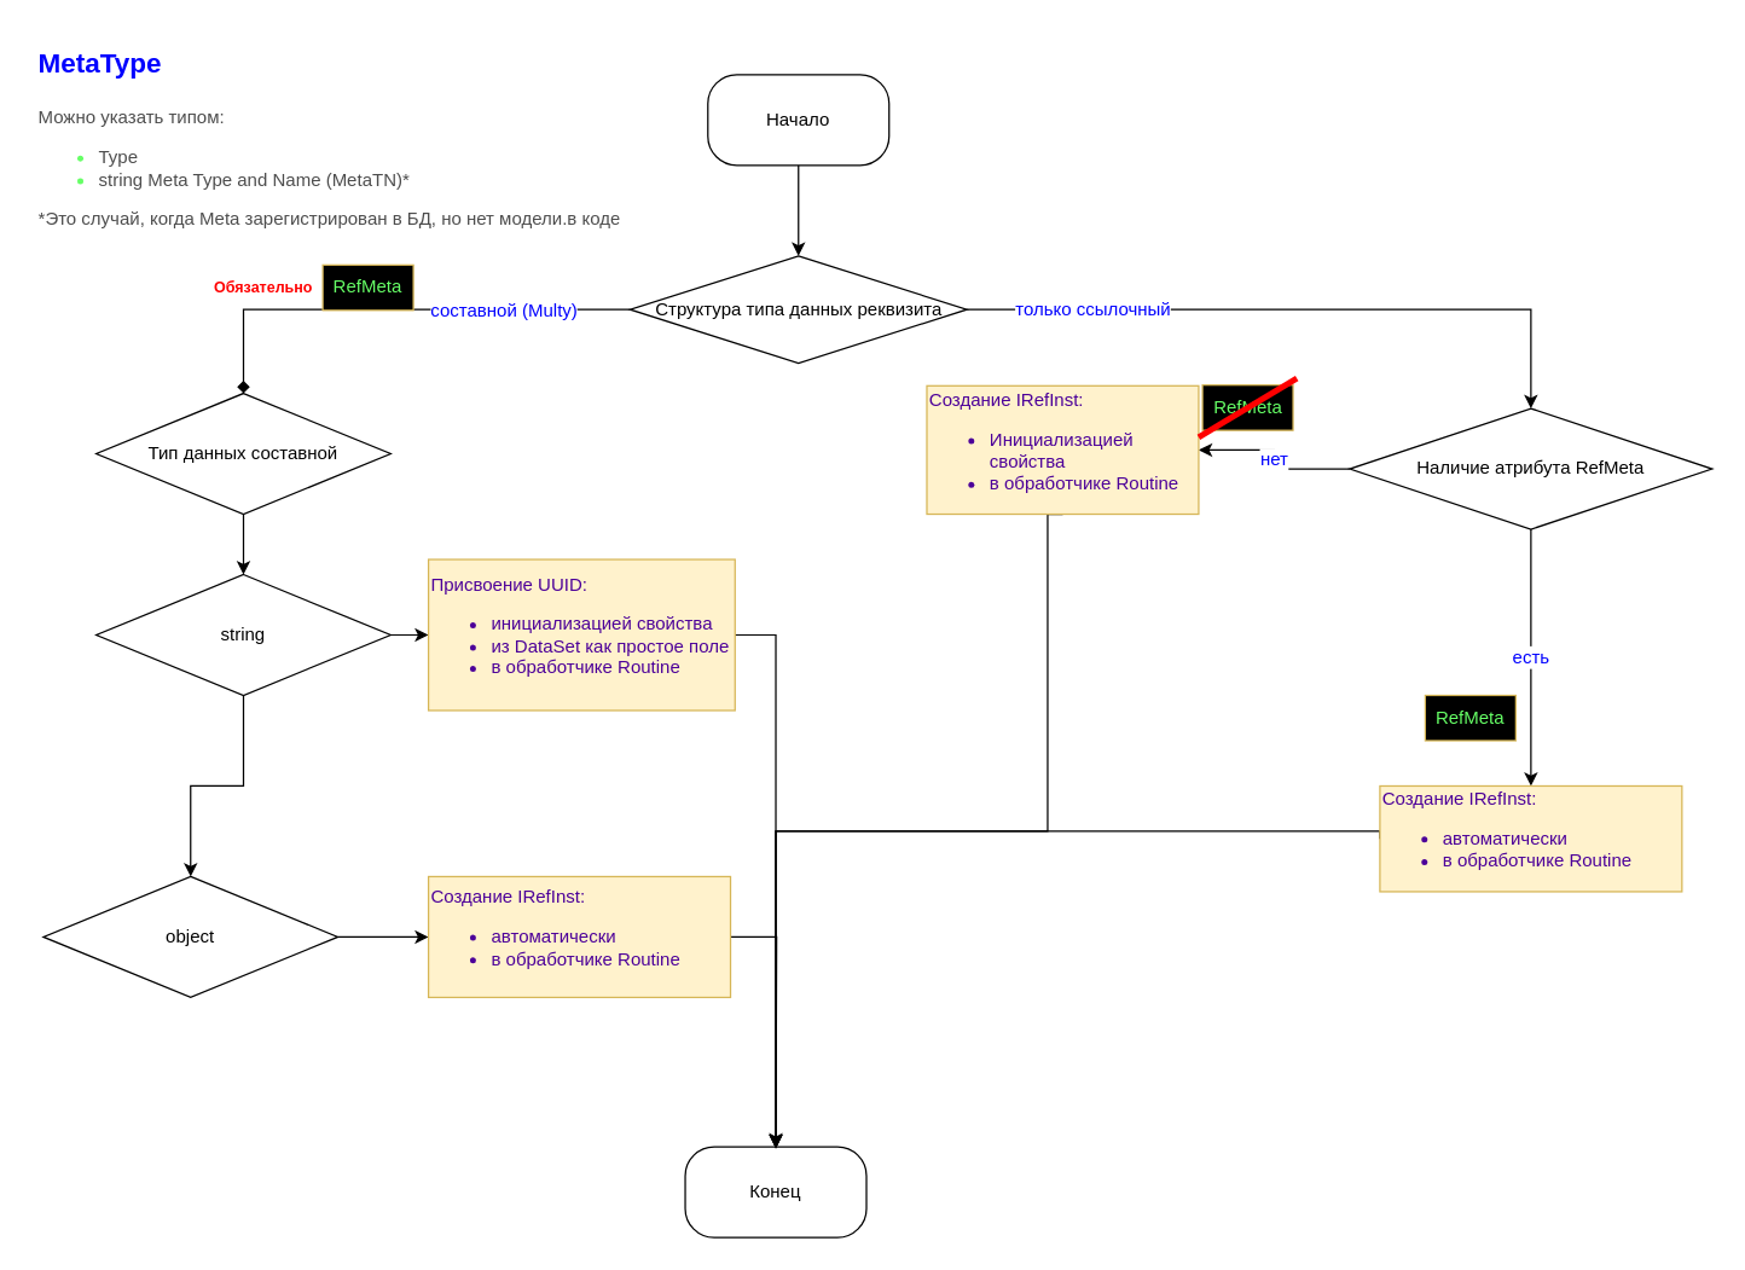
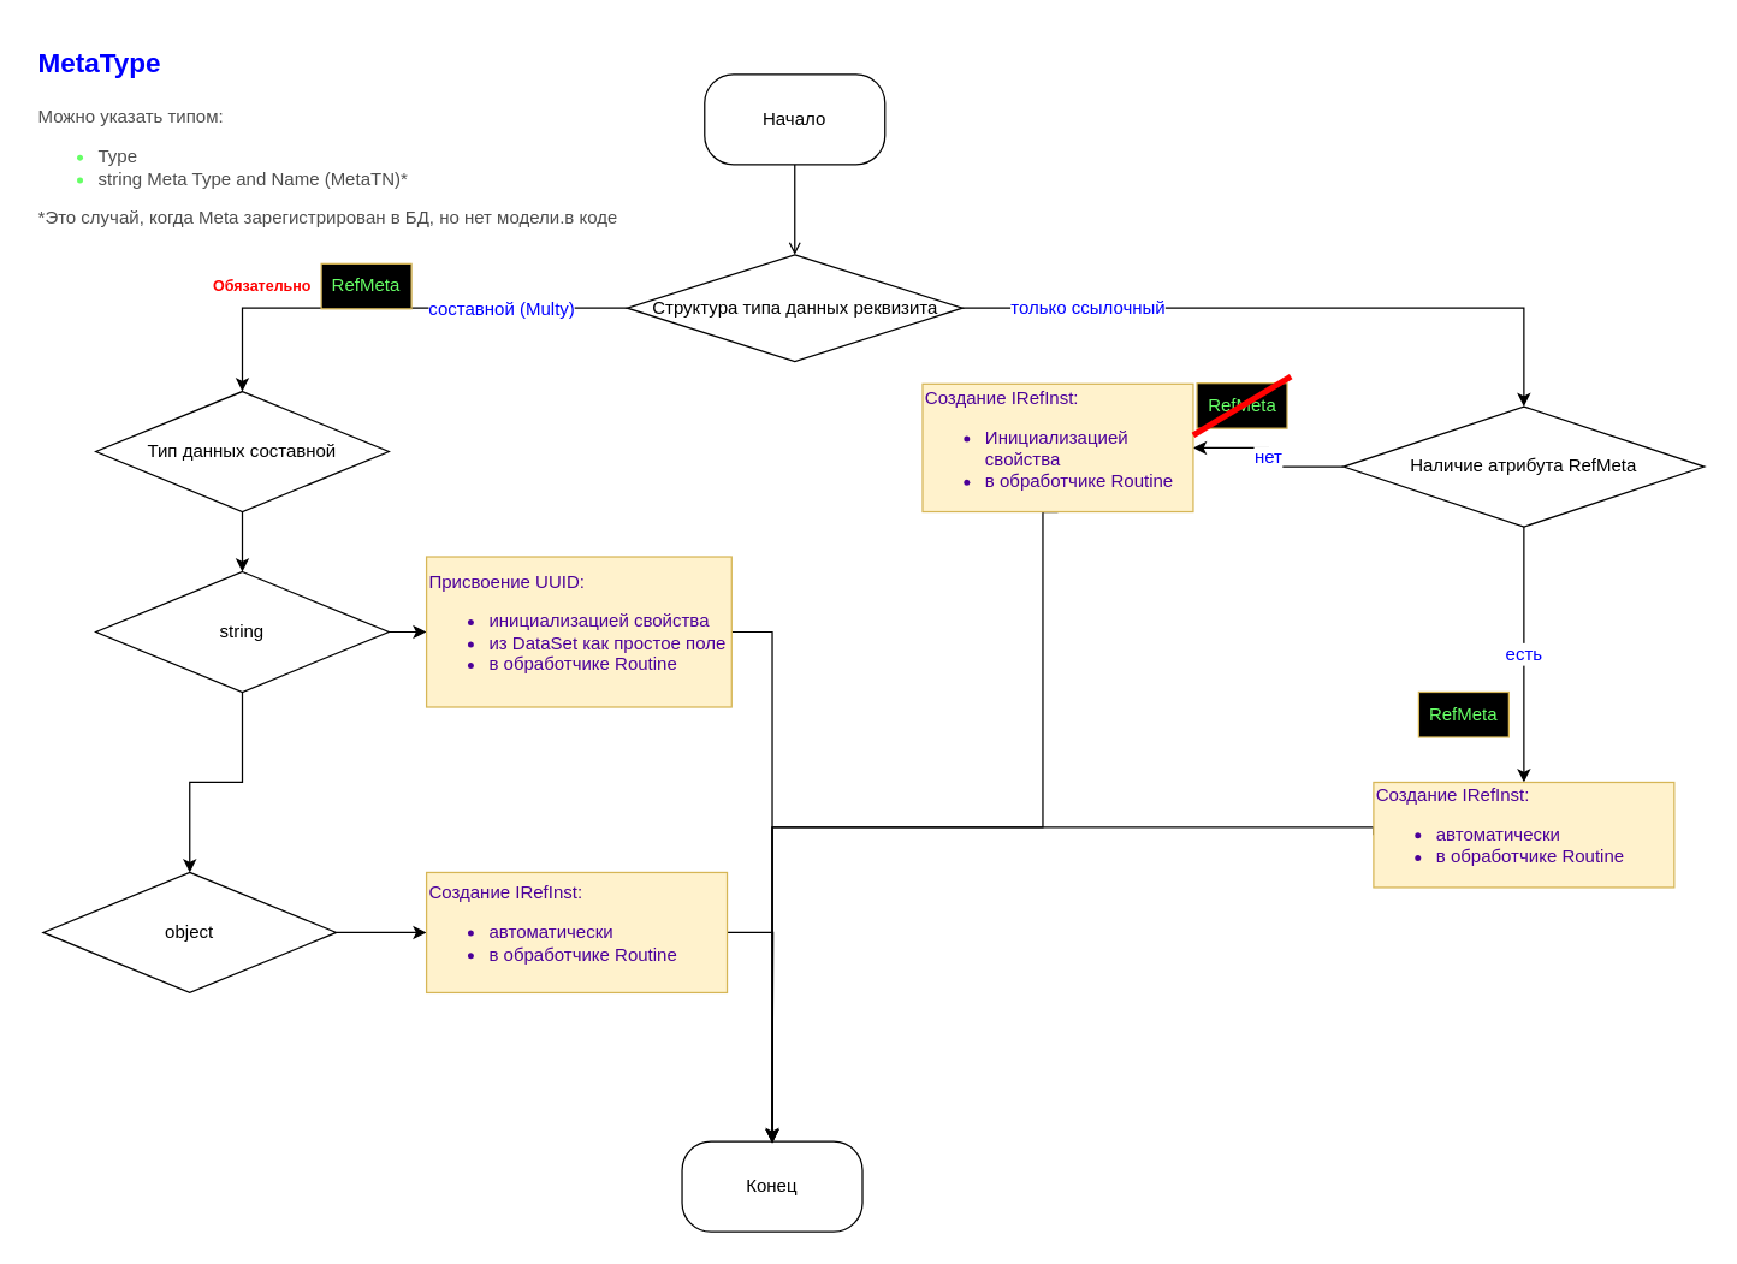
  <mxCell id="0" />
  <mxCell id="1" parent="0" />
- <mxCell id="2" value="" style="edgeStyle=orthogonalEdgeStyle;rounded=0;orthogonalLoop=1;jettySize=auto;html=1;fontColor=#66FF66;" parent="1" source="3" target="7" edge="1"><mxGeometry relative="1" as="geometry" /></mxCell>
+ <mxCell id="2" value="" style="edgeStyle=orthogonalEdgeStyle;rounded=0;orthogonalLoop=1;jettySize=auto;html=1;fontColor=#66FF66;endArrow=open;" parent="1" source="3" target="7" edge="1"><mxGeometry relative="1" as="geometry" /></mxCell>
  <mxCell id="3" value="Начало" style="rounded=1;whiteSpace=wrap;html=1;arcSize=32;" parent="1" vertex="1"><mxGeometry x="468" y="49" width="120" height="60" as="geometry" /></mxCell>
  <mxCell id="4" value="Конец" style="rounded=1;whiteSpace=wrap;html=1;arcSize=32;" parent="1" vertex="1"><mxGeometry x="453" y="759" width="120" height="60" as="geometry" /></mxCell>
- <mxCell id="5" value="составной (Multy)" style="edgeStyle=orthogonalEdgeStyle;rounded=0;orthogonalLoop=1;jettySize=auto;html=1;fontColor=#0000FF;entryX=0.5;entryY=0;entryDx=0;entryDy=0;fontSize=12;endArrow=diamond;" parent="1" source="7" target="16" edge="1"><mxGeometry x="-0.46" y="1" relative="1" as="geometry"><mxPoint x="168" y="269" as="targetPoint" /><mxPoint as="offset" /></mxGeometry></mxCell>
+ <mxCell id="5" value="составной (Multy)" style="edgeStyle=orthogonalEdgeStyle;rounded=0;orthogonalLoop=1;jettySize=auto;html=1;fontColor=#0000FF;entryX=0.5;entryY=0;entryDx=0;entryDy=0;fontSize=12;" parent="1" source="7" target="16" edge="1"><mxGeometry x="-0.46" y="1" relative="1" as="geometry"><mxPoint x="168" y="269" as="targetPoint" /><mxPoint as="offset" /></mxGeometry></mxCell>
  <mxCell id="6" value="только ссылочный" style="edgeStyle=orthogonalEdgeStyle;rounded=0;orthogonalLoop=1;jettySize=auto;html=1;fontColor=#0000FF;entryX=0.5;entryY=0;entryDx=0;entryDy=0;fontSize=12;" parent="1" source="7" target="11" edge="1"><mxGeometry x="-0.62" relative="1" as="geometry"><mxPoint x="742.5" y="209" as="targetPoint" /><mxPoint as="offset" /></mxGeometry></mxCell>
  <mxCell id="7" value="Структура типа данных реквизита" style="rhombus;whiteSpace=wrap;html=1;rounded=0;arcSize=0;fontStyle=0;verticalAlign=middle;horizontal=1;" parent="1" vertex="1"><mxGeometry x="416.5" y="169" width="223" height="71" as="geometry" /></mxCell>
  <mxCell id="8" value="&lt;h1&gt;&lt;font style=&quot;font-size: 18px;&quot; color=&quot;#0000ff&quot;&gt;MetaType&amp;nbsp;&lt;/font&gt;&lt;/h1&gt;&lt;p&gt;&lt;font color=&quot;#4d4d4d&quot;&gt;Можно указать типом:&lt;/font&gt;&lt;/p&gt;&lt;p&gt;&lt;/p&gt;&lt;ul&gt;&lt;li&gt;&lt;font color=&quot;#4d4d4d&quot;&gt;Type&lt;/font&gt;&lt;/li&gt;&lt;li&gt;&lt;font color=&quot;#4d4d4d&quot;&gt;string Meta Type and Name (MetaTN)*&lt;/font&gt;&lt;/li&gt;&lt;/ul&gt;&lt;font color=&quot;#4d4d4d&quot;&gt;*Это случай, когда Meta зарегистрирован в БД, но нет модели.в коде&lt;br&gt;&lt;/font&gt;&lt;p&gt;&lt;/p&gt;" style="text;html=1;strokeColor=none;fillColor=none;spacing=5;spacingTop=-20;whiteSpace=wrap;overflow=hidden;rounded=0;fontColor=#66FF66;" parent="1" vertex="1"><mxGeometry x="20" width="410" height="140" as="geometry" y="20" /></mxCell>
  <mxCell id="9" value="нет" style="edgeStyle=orthogonalEdgeStyle;rounded=0;orthogonalLoop=1;jettySize=auto;html=1;fontSize=12;fontColor=#0000FF;" parent="1" source="11" target="27" edge="1"><mxGeometry relative="1" as="geometry" /></mxCell>
  <mxCell id="10" value="есть" style="edgeStyle=orthogonalEdgeStyle;rounded=0;orthogonalLoop=1;jettySize=auto;html=1;fontSize=12;fontColor=#0000FF;" parent="1" source="11" target="29" edge="1"><mxGeometry relative="1" as="geometry" /></mxCell>
  <mxCell id="11" value="&lt;font&gt;Наличие атрибута RefMeta&lt;/font&gt;" style="rhombus;whiteSpace=wrap;html=1;rounded=0;fontColor=#000000;fillColor=none;" parent="1" vertex="1"><mxGeometry x="893" y="270" width="240" height="80" as="geometry" /></mxCell>
  <mxCell id="12" value="RefMeta" style="text;html=1;strokeColor=#d6b656;fillColor=#000000;align=center;verticalAlign=middle;whiteSpace=wrap;rounded=0;fontColor=#66FF66;" parent="1" vertex="1"><mxGeometry x="213" y="175" width="60" height="30" as="geometry" /></mxCell>
  <mxCell id="13" value="Обязательно" style="text;html=1;strokeColor=none;fillColor=none;align=center;verticalAlign=middle;whiteSpace=wrap;rounded=0;fontSize=10;labelBorderColor=none;fontColor=#FF0000;fontStyle=1" parent="1" vertex="1"><mxGeometry x="135" y="180" width="78" height="20" as="geometry" /></mxCell>
  <mxCell id="14" style="edgeStyle=orthogonalEdgeStyle;rounded=0;orthogonalLoop=1;jettySize=auto;html=1;exitX=0.5;exitY=1;exitDx=0;exitDy=0;" parent="1" source="13" target="13" edge="1"><mxGeometry relative="1" as="geometry" /></mxCell>
  <mxCell id="15" value="" style="edgeStyle=orthogonalEdgeStyle;rounded=0;orthogonalLoop=1;jettySize=auto;html=1;" parent="1" source="16" target="19" edge="1"><mxGeometry relative="1" as="geometry" /></mxCell>
  <mxCell id="16" value="Тип данных составной" style="rhombus;whiteSpace=wrap;html=1;rounded=0;arcSize=0;fontStyle=0;verticalAlign=middle;horizontal=1;" parent="1" vertex="1"><mxGeometry x="63" y="260" width="195" height="80" as="geometry" /></mxCell>
  <mxCell id="17" value="" style="edgeStyle=orthogonalEdgeStyle;rounded=0;orthogonalLoop=1;jettySize=auto;html=1;" parent="1" source="19" target="21" edge="1"><mxGeometry relative="1" as="geometry" /></mxCell>
  <mxCell id="18" value="" style="edgeStyle=orthogonalEdgeStyle;rounded=0;orthogonalLoop=1;jettySize=auto;html=1;" parent="1" source="19" target="23" edge="1"><mxGeometry relative="1" as="geometry" /></mxCell>
  <mxCell id="19" value="string" style="rhombus;whiteSpace=wrap;html=1;rounded=0;arcSize=0;fontStyle=0;verticalAlign=middle;horizontal=1;" parent="1" vertex="1"><mxGeometry x="63" y="380" width="195" height="80" as="geometry" /></mxCell>
  <mxCell id="20" value="" style="edgeStyle=orthogonalEdgeStyle;rounded=0;orthogonalLoop=1;jettySize=auto;html=1;" parent="1" source="21" target="25" edge="1"><mxGeometry relative="1" as="geometry" /></mxCell>
  <mxCell id="21" value="object" style="rhombus;whiteSpace=wrap;html=1;rounded=0;arcSize=0;fontStyle=0;verticalAlign=middle;horizontal=1;" parent="1" vertex="1"><mxGeometry x="28" y="580" width="195" height="80" as="geometry" /></mxCell>
  <mxCell id="22" style="edgeStyle=orthogonalEdgeStyle;rounded=0;orthogonalLoop=1;jettySize=auto;html=1;exitX=1;exitY=0.5;exitDx=0;exitDy=0;entryX=0.5;entryY=0;entryDx=0;entryDy=0;" parent="1" source="23" target="4" edge="1"><mxGeometry relative="1" as="geometry" /></mxCell>
  <mxCell id="23" value="Присвоение UUID:&lt;br&gt;&lt;ul&gt;&lt;li&gt;инициализацией свойства&lt;/li&gt;&lt;li&gt;из DataSet как простое поле&lt;/li&gt;&lt;li&gt;в обработчике Routine&lt;/li&gt;&lt;/ul&gt;" style="whiteSpace=wrap;html=1;rounded=0;arcSize=0;fontStyle=0;align=left;fillColor=#fff2cc;strokeColor=#d6b656;fontColor=#4C0099;" parent="1" vertex="1"><mxGeometry x="283" y="370" width="203" height="100" as="geometry" /></mxCell>
  <mxCell id="24" style="edgeStyle=orthogonalEdgeStyle;rounded=0;orthogonalLoop=1;jettySize=auto;html=1;exitX=1;exitY=0.5;exitDx=0;exitDy=0;" parent="1" source="25" edge="1"><mxGeometry relative="1" as="geometry"><mxPoint x="513" y="760" as="targetPoint" /></mxGeometry></mxCell>
  <mxCell id="25" value="&lt;font color=&quot;#4c0099&quot;&gt;Создание IRefInst:&lt;br&gt;&lt;ul&gt;&lt;li&gt;автоматически&lt;/li&gt;&lt;li&gt;&lt;font color=&quot;#4c0099&quot;&gt;в обработчике Routine&lt;/font&gt;&lt;/li&gt;&lt;/ul&gt;&lt;/font&gt;" style="whiteSpace=wrap;html=1;rounded=0;arcSize=0;fontStyle=0;align=left;fillColor=#fff2cc;strokeColor=#d6b656;" parent="1" vertex="1"><mxGeometry x="283" y="580" width="200" height="80" as="geometry" /></mxCell>
  <mxCell id="26" style="edgeStyle=orthogonalEdgeStyle;rounded=0;orthogonalLoop=1;jettySize=auto;html=1;exitX=0.5;exitY=1;exitDx=0;exitDy=0;" parent="1" source="27" edge="1"><mxGeometry relative="1" as="geometry"><mxPoint x="513" y="760" as="targetPoint" /><Array as="points"><mxPoint x="693" y="550" /><mxPoint x="513" y="550" /></Array></mxGeometry></mxCell>
  <mxCell id="27" value="Создание IRefInst:&lt;br&gt;&lt;ul&gt;&lt;li&gt;Инициализацией свойства&lt;/li&gt;&lt;li&gt;в обработчике Routine&lt;/li&gt;&lt;/ul&gt;" style="whiteSpace=wrap;html=1;fillColor=#fff2cc;rounded=0;strokeColor=#d6b656;fontColor=#4C0099;align=left;" parent="1" vertex="1"><mxGeometry x="613" y="255" width="180" height="85" as="geometry" /></mxCell>
  <mxCell id="28" style="edgeStyle=orthogonalEdgeStyle;rounded=0;orthogonalLoop=1;jettySize=auto;html=1;exitX=0;exitY=0.5;exitDx=0;exitDy=0;" parent="1" source="29" edge="1"><mxGeometry relative="1" as="geometry"><mxPoint x="513" y="760" as="targetPoint" /><Array as="points"><mxPoint x="913" y="550" /><mxPoint x="513" y="550" /></Array></mxGeometry></mxCell>
  <mxCell id="29" value="Создание IRefInst:&lt;br&gt;&lt;ul&gt;&lt;li&gt;автоматически&lt;/li&gt;&lt;li&gt;в обработчике Routine&lt;/li&gt;&lt;/ul&gt;" style="whiteSpace=wrap;html=1;fillColor=#fff2cc;rounded=0;strokeColor=#d6b656;fontColor=#4C0099;align=left;" parent="1" vertex="1"><mxGeometry x="913" y="520" width="200" height="70" as="geometry" /></mxCell>
  <mxCell id="30" value="RefMeta" style="text;html=1;strokeColor=#d6b656;fillColor=#000000;align=center;verticalAlign=middle;whiteSpace=wrap;rounded=0;fontColor=#66FF66;" parent="1" vertex="1"><mxGeometry x="943" y="460" width="60" height="30" as="geometry" /></mxCell>
  <mxCell id="31" value="" style="group" parent="1" vertex="1" connectable="0"><mxGeometry x="793" y="250" width="65" height="39" as="geometry" /></mxCell>
  <mxCell id="32" value="RefMeta" style="text;html=1;strokeColor=#d6b656;fillColor=#000000;align=center;verticalAlign=middle;whiteSpace=wrap;rounded=0;fontColor=#66FF66;" parent="31" vertex="1"><mxGeometry x="2.5" y="4.5" width="60" height="30" as="geometry" /></mxCell>
  <mxCell id="33" value="" style="endArrow=none;html=1;rounded=0;strokeColor=#FF0000;strokeWidth=4;" parent="31" edge="1"><mxGeometry width="50" height="50" relative="1" as="geometry"><mxPoint y="39" as="sourcePoint" /><mxPoint x="65" as="targetPoint" /></mxGeometry></mxCell>
